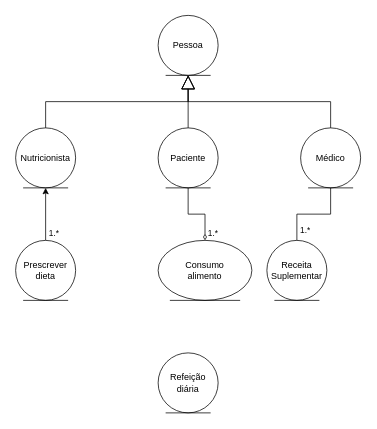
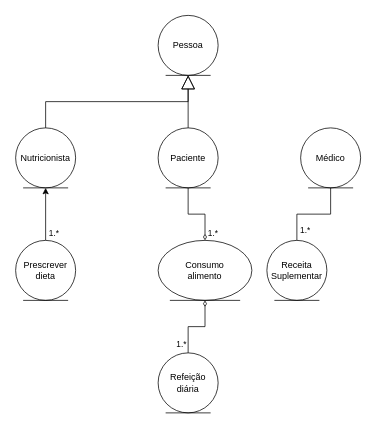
  <mxCell id="0" />
  <mxCell id="1" parent="0" />
  <mxCell id="2" value="Pessoa" style="ellipse;shape=umlEntity;whiteSpace=wrap;html=1;" parent="1" vertex="1"><mxGeometry x="210" y="20" width="80" height="80" as="geometry" /></mxCell>
  <mxCell id="3" value="Nutricionista" style="ellipse;shape=umlEntity;whiteSpace=wrap;html=1;" parent="1" vertex="1"><mxGeometry x="20" y="170" width="80" height="80" as="geometry" /></mxCell>
  <mxCell id="4" value="" style="edgeStyle=orthogonalEdgeStyle;rounded=0;orthogonalLoop=1;jettySize=auto;html=1;endArrow=diamondThin;endFill=0;" parent="1" source="6" target="11" edge="1"><mxGeometry relative="1" as="geometry" /></mxCell>
  <mxCell id="5" value="1.*" style="edgeLabel;html=1;align=center;verticalAlign=middle;resizable=0;points=[];" parent="4" vertex="1" connectable="0"><mxGeometry x="0.797" y="1" relative="1" as="geometry"><mxPoint x="9" as="offset" /></mxGeometry></mxCell>
  <mxCell id="6" value="Paciente" style="ellipse;shape=umlEntity;whiteSpace=wrap;html=1;" parent="1" vertex="1"><mxGeometry x="210" y="170" width="80" height="80" as="geometry" /></mxCell>
  <mxCell id="7" value="Médico" style="ellipse;shape=umlEntity;whiteSpace=wrap;html=1;" parent="1" vertex="1"><mxGeometry x="400" y="170" width="80" height="80" as="geometry" /></mxCell>
  <mxCell id="8" value="" style="edgeStyle=orthogonalEdgeStyle;rounded=0;orthogonalLoop=1;jettySize=auto;html=1;endArrow=classic;startFill=0;" parent="1" source="10" target="3" edge="1"><mxGeometry relative="1" as="geometry" /></mxCell>
  <mxCell id="9" value="1.*" style="edgeLabel;html=1;align=center;verticalAlign=middle;resizable=0;points=[];" parent="8" vertex="1" connectable="0"><mxGeometry x="-0.333" relative="1" as="geometry"><mxPoint x="10" y="13" as="offset" /></mxGeometry></mxCell>
  <mxCell id="10" value="Prescrever&lt;div&gt;dieta&lt;/div&gt;" style="ellipse;shape=umlEntity;whiteSpace=wrap;html=1;" parent="1" vertex="1"><mxGeometry x="20" y="320" width="80" height="80" as="geometry" /></mxCell>
  <mxCell id="11" value="Consumo&lt;div&gt;alimento&lt;/div&gt;" style="ellipse;shape=umlEntity;whiteSpace=wrap;html=1;" parent="1" vertex="1"><mxGeometry x="210" y="320" width="125" height="80" as="geometry" /></mxCell>
  <mxCell id="12" value="" style="edgeStyle=orthogonalEdgeStyle;rounded=0;orthogonalLoop=1;jettySize=auto;html=1;endArrow=none;startFill=0;" parent="1" source="14" target="7" edge="1"><mxGeometry relative="1" as="geometry" /></mxCell>
  <mxCell id="13" value="1.*" style="edgeLabel;html=1;align=center;verticalAlign=middle;resizable=0;points=[];" parent="12" vertex="1" connectable="0"><mxGeometry x="-0.794" relative="1" as="geometry"><mxPoint x="10" y="-3" as="offset" /></mxGeometry></mxCell>
  <mxCell id="14" value="Receita&lt;div&gt;Suplementar&lt;/div&gt;" style="ellipse;shape=umlEntity;whiteSpace=wrap;html=1;" parent="1" vertex="1"><mxGeometry x="355" y="320" width="80" height="80" as="geometry" /></mxCell>
  <mxCell id="15" value="" style="endArrow=block;endSize=16;endFill=0;html=1;rounded=0;entryX=0.5;entryY=1;entryDx=0;entryDy=0;exitX=0.5;exitY=0;exitDx=0;exitDy=0;edgeStyle=orthogonalEdgeStyle;" parent="1" source="3" target="2" edge="1"><mxGeometry width="160" relative="1" as="geometry"><mxPoint x="190" y="280" as="sourcePoint" /><mxPoint x="350" y="280" as="targetPoint" /></mxGeometry></mxCell>
  <mxCell id="16" value="" style="endArrow=block;endSize=16;endFill=0;html=1;rounded=0;entryX=0.5;entryY=1;entryDx=0;entryDy=0;exitX=0.5;exitY=0;exitDx=0;exitDy=0;" parent="1" source="6" target="2" edge="1"><mxGeometry width="160" relative="1" as="geometry"><mxPoint x="70" y="180" as="sourcePoint" /><mxPoint x="260" y="110" as="targetPoint" /></mxGeometry></mxCell>
- <mxCell id="17" value="" style="endArrow=block;endSize=16;endFill=0;html=1;rounded=0;entryX=0.5;entryY=1;entryDx=0;entryDy=0;exitX=0.5;exitY=0;exitDx=0;exitDy=0;edgeStyle=orthogonalEdgeStyle;" parent="1" source="7" target="2" edge="1"><mxGeometry width="160" relative="1" as="geometry"><mxPoint x="500" y="160" as="sourcePoint" /><mxPoint x="320" y="100" as="targetPoint" /></mxGeometry></mxCell>
+ <mxCell id="18" value="" style="edgeStyle=orthogonalEdgeStyle;rounded=0;orthogonalLoop=1;jettySize=auto;html=1;endArrow=diamondThin;endFill=0;" parent="1" source="20" target="11" edge="1"><mxGeometry relative="1" as="geometry" /></mxCell>
+ <mxCell id="19" value="1.*" style="edgeLabel;html=1;align=center;verticalAlign=middle;resizable=0;points=[];" parent="18" vertex="1" connectable="0"><mxGeometry x="-0.794" y="1" relative="1" as="geometry"><mxPoint x="-9" y="-3" as="offset" /></mxGeometry></mxCell>
  <mxCell id="20" value="Refeição&lt;div&gt;diária&lt;/div&gt;" style="ellipse;shape=umlEntity;whiteSpace=wrap;html=1;" parent="1" vertex="1"><mxGeometry x="210" y="470" width="80" height="80" as="geometry" /></mxCell>
